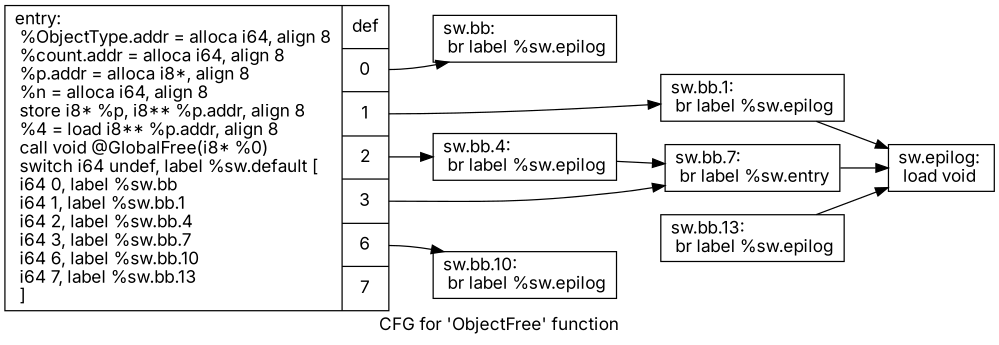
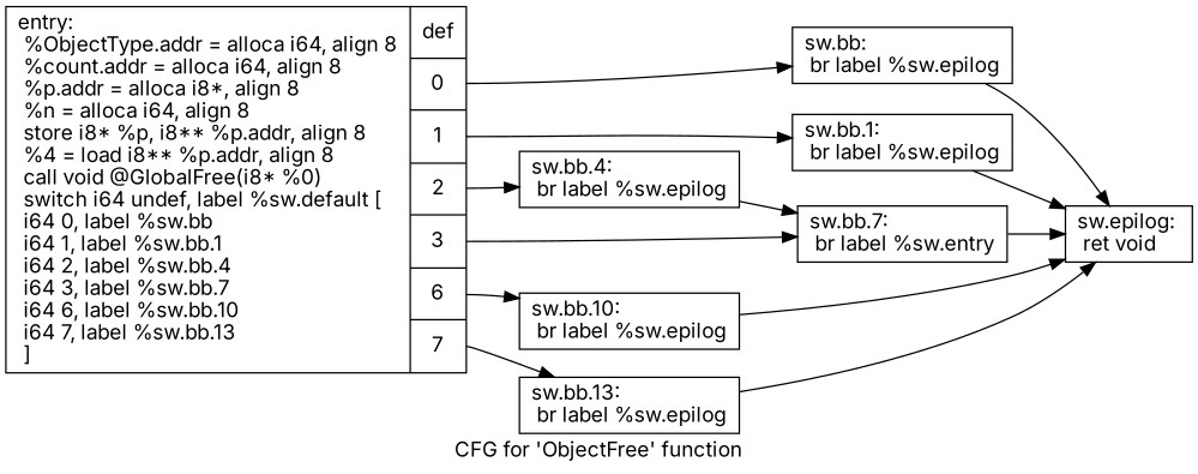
  digraph {
    fontname=Inter
    label="CFG for 'ObjectFree' function"
    rankdir=LR
    node [fontname=Inter shape=record]
    edge [fontname=Inter]
    n1 [label="{entry:\l  %ObjectType.addr = alloca i64, align 8\l  %count.addr = alloca i64, align 8\l  %p.addr = alloca i8*, align 8\l  %n = alloca i64, align 8\l  store i8* %p, i8** %p.addr, align 8\l  %4 = load i8** %p.addr, align 8\l  call void @GlobalFree(i8* %0)\l  switch i64 undef, label %sw.default [\l    i64 0, label %sw.bb\l    i64 1, label %sw.bb.1\l    i64 2, label %sw.bb.4\l    i64 3, label %sw.bb.7\l    i64 6, label %sw.bb.10\l    i64 7, label %sw.bb.13\l  ]\l|{<s0>def|<s1>0|<s2>1|<s3>2|<s4>3|<s5>6|<s6>7}}"]
    n2 [label="{sw.bb:                                            \l  br label %sw.epilog\l}"]
    n3 [label="{sw.bb.1:                                          \l  br label %sw.epilog\l}"]
    n4 [label="{sw.bb.4:                                          \l  br label %sw.epilog\l}"]
    n5 [label="{sw.bb.7:                                          \l  br label %sw.entry\l}"]
    n6 [label="{sw.bb.10:                                         \l  br label %sw.epilog\l}"]
    n7 [label="{sw.bb.13:                                         \l  br label %sw.epilog\l}"]
-   n8 [label="{sw.epilog:                                        \l  load void\l}"]
+   n8 [label="{sw.epilog:                                        \l  ret void\l}"]
    n1 -> n2 [tailport=s1]
    n1 -> n3 [tailport=s2]
    n1 -> n4 [tailport=s3]
    n1 -> n5 [tailport=s4]
    n1 -> n6 [tailport=s5]
+   n1 -> n7 [tailport=s6]
+   n2 -> n8
    n3 -> n8
    n4 -> n5
    n5 -> n8
+   n6 -> n8
    n7 -> n8
  }
